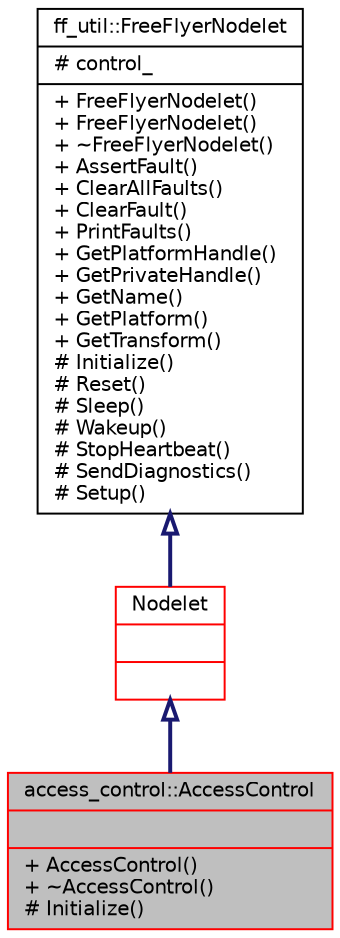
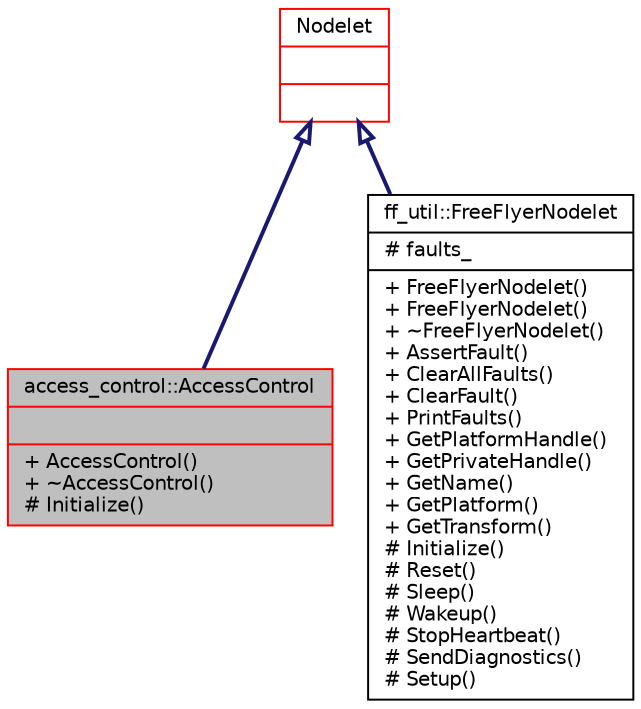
  digraph {
    node [color=red fillcolor=white fontname=Helvetica fontsize=10 shape=record style=filled]
    edge [arrowtail=onormal color=midnightblue dir=back fontname=Helvetica fontsize=10 labelfontname=Helvetica labelfontsize=10 style=bold]
    n1 [fillcolor=grey75 fontcolor=black height=0.2 label="{access_control::AccessControl\n||+ AccessControl()\l+ ~AccessControl()\l# Initialize()\l}" width=0.4]
-   n2 [color=black height=0.2 label="{ff_util::FreeFlyerNodelet\n|# control_\l|+ FreeFlyerNodelet()\l+ FreeFlyerNodelet()\l+ ~FreeFlyerNodelet()\l+ AssertFault()\l+ ClearAllFaults()\l+ ClearFault()\l+ PrintFaults()\l+ GetPlatformHandle()\l+ GetPrivateHandle()\l+ GetName()\l+ GetPlatform()\l+ GetTransform()\l# Initialize()\l# Reset()\l# Sleep()\l# Wakeup()\l# StopHeartbeat()\l# SendDiagnostics()\l# Setup()\l}" width=0.4]
+   n2 [color=black height=0.2 label="{ff_util::FreeFlyerNodelet\n|# faults_\l|+ FreeFlyerNodelet()\l+ FreeFlyerNodelet()\l+ ~FreeFlyerNodelet()\l+ AssertFault()\l+ ClearAllFaults()\l+ ClearFault()\l+ PrintFaults()\l+ GetPlatformHandle()\l+ GetPrivateHandle()\l+ GetName()\l+ GetPlatform()\l+ GetTransform()\l# Initialize()\l# Reset()\l# Sleep()\l# Wakeup()\l# StopHeartbeat()\l# SendDiagnostics()\l# Setup()\l}" width=0.4]
    n3 [height=0.2 label="{Nodelet\n||}" width=0.4]
    n3 -> n1
-   n2 -> n3
+   n3 -> n2
  }
